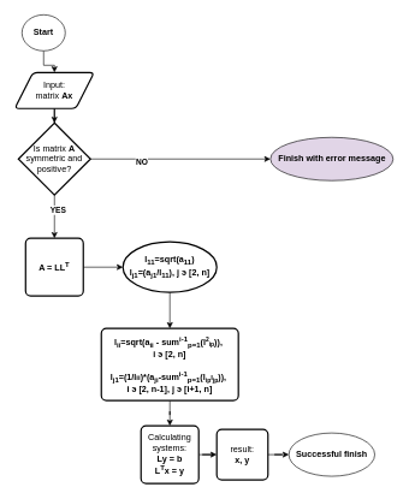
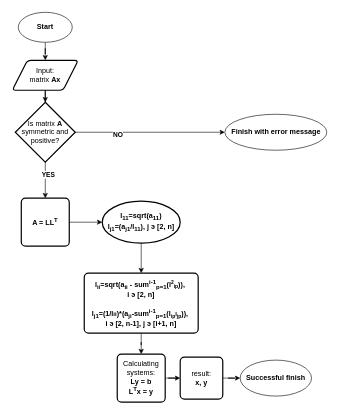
  <mxCell id="0" />
  <mxCell id="1" parent="0" />
  <mxCell id="2" style="edgeStyle=orthogonalEdgeStyle;rounded=0;orthogonalLoop=1;jettySize=auto;html=1;" edge="1" parent="1" source="3" target="5"><mxGeometry relative="1" as="geometry" /></mxCell>
- <mxCell id="3" value="&lt;b&gt;Start&lt;/b&gt;" style="ellipse;whiteSpace=wrap;html=1;" vertex="1" parent="1"><mxGeometry x="30" y="20" width="60" height="50" as="geometry" /></mxCell>
+ <mxCell id="3" value="&lt;b&gt;Start&lt;/b&gt;" style="ellipse;whiteSpace=wrap;html=1;" vertex="1" parent="1"><mxGeometry x="30" y="20" width="90" height="50" as="geometry" /></mxCell>
  <mxCell id="4" style="edgeStyle=orthogonalEdgeStyle;rounded=0;orthogonalLoop=1;jettySize=auto;html=1;" edge="1" parent="1" source="5" target="10"><mxGeometry relative="1" as="geometry" /></mxCell>
  <mxCell id="5" value="Input:&lt;br&gt;matrix &lt;b&gt;Ax&lt;/b&gt;" style="shape=parallelogram;html=1;strokeWidth=2;perimeter=parallelogramPerimeter;whiteSpace=wrap;rounded=1;arcSize=12;size=0.23;" vertex="1" parent="1"><mxGeometry x="20" y="100" width="110" height="50" as="geometry" /></mxCell>
  <mxCell id="6" style="edgeStyle=orthogonalEdgeStyle;rounded=0;orthogonalLoop=1;jettySize=auto;html=1;" edge="1" parent="1" source="10" target="11"><mxGeometry relative="1" as="geometry" /></mxCell>
  <mxCell id="7" value="&lt;b&gt;NO&lt;/b&gt;" style="edgeLabel;html=1;align=center;verticalAlign=middle;resizable=0;points=[];" vertex="1" connectable="0" parent="6"><mxGeometry x="-0.436" y="-2" relative="1" as="geometry"><mxPoint y="1" as="offset" /></mxGeometry></mxCell>
  <mxCell id="8" style="edgeStyle=orthogonalEdgeStyle;rounded=0;orthogonalLoop=1;jettySize=auto;html=1;" edge="1" parent="1" source="10" target="13"><mxGeometry relative="1" as="geometry" /></mxCell>
  <mxCell id="9" value="&lt;b&gt;YES&lt;/b&gt;" style="edgeLabel;html=1;align=center;verticalAlign=middle;resizable=0;points=[];" vertex="1" connectable="0" parent="8"><mxGeometry x="-0.325" y="4" relative="1" as="geometry"><mxPoint as="offset" /></mxGeometry></mxCell>
  <mxCell id="10" value="Is matrix &lt;b&gt;A&lt;/b&gt; symmetric and positive?" style="strokeWidth=2;html=1;shape=mxgraph.flowchart.decision;whiteSpace=wrap;" vertex="1" parent="1"><mxGeometry x="25" y="170" width="100" height="100" as="geometry" /></mxCell>
- <mxCell id="11" value="&lt;font face=&quot;Helvetica&quot;&gt;&lt;b&gt;Finish with error message&lt;/b&gt;&lt;/font&gt;" style="ellipse;whiteSpace=wrap;html=1;fillColor=#e1d5e7;" vertex="1" parent="1"><mxGeometry x="374.5" y="190" width="170" height="60" as="geometry" /></mxCell>
+ <mxCell id="11" value="&lt;font face=&quot;Helvetica&quot;&gt;&lt;b&gt;Finish with error message&lt;/b&gt;&lt;/font&gt;" style="ellipse;whiteSpace=wrap;html=1;" vertex="1" parent="1"><mxGeometry x="374.5" y="190" width="170" height="60" as="geometry" /></mxCell>
  <mxCell id="12" style="edgeStyle=orthogonalEdgeStyle;rounded=0;orthogonalLoop=1;jettySize=auto;html=1;" edge="1" parent="1" source="13" target="15"><mxGeometry relative="1" as="geometry" /></mxCell>
  <mxCell id="13" value="&lt;b&gt;A = LL&lt;sup&gt;T&lt;/sup&gt;&lt;/b&gt;" style="rounded=1;whiteSpace=wrap;html=1;absoluteArcSize=1;arcSize=14;strokeWidth=2;" vertex="1" parent="1"><mxGeometry x="35" y="330" width="80" height="80" as="geometry" /></mxCell>
  <mxCell id="14" style="edgeStyle=orthogonalEdgeStyle;rounded=0;orthogonalLoop=1;jettySize=auto;html=1;" edge="1" parent="1" source="15" target="17"><mxGeometry relative="1" as="geometry" /></mxCell>
  <mxCell id="15" value="&lt;b&gt;l&lt;sub&gt;11&lt;/sub&gt;=sqrt(a&lt;sub&gt;11&lt;/sub&gt;)&lt;/b&gt;&lt;div&gt;&lt;b&gt;l&lt;sub&gt;j1&lt;/sub&gt;=(a&lt;sub&gt;j1&lt;/sub&gt;/l&lt;sub&gt;11&lt;/sub&gt;), j э [2, n]&lt;/b&gt;&lt;/div&gt;" style="ellipse;whiteSpace=wrap;html=1;absoluteArcSize=1;arcSize=14;strokeWidth=2;" vertex="1" parent="1"><mxGeometry x="170" y="335" width="130" height="70" as="geometry" /></mxCell>
  <mxCell id="16" style="edgeStyle=orthogonalEdgeStyle;rounded=0;orthogonalLoop=1;jettySize=auto;html=1;" edge="1" parent="1" source="17" target="19"><mxGeometry relative="1" as="geometry" /></mxCell>
  <mxCell id="17" value="&lt;b&gt;l&lt;sub&gt;ii&lt;/sub&gt;=sqrt(a&lt;sub&gt;ii&lt;/sub&gt;&amp;nbsp;- sum&lt;sup&gt;i-1&lt;/sup&gt;&lt;sub&gt;p=1&lt;/sub&gt;(l&lt;span style=&quot;font-size: 10px;&quot;&gt;&lt;sup&gt;2&lt;/sup&gt;&lt;sub&gt;ip&lt;/sub&gt;&lt;/span&gt;)),&amp;nbsp;&lt;/b&gt;&lt;div&gt;&lt;b&gt;i э [2, n]&lt;/b&gt;&lt;/div&gt;&lt;div&gt;&lt;b&gt;&lt;br&gt;&lt;/b&gt;&lt;div&gt;&lt;b&gt;l&lt;sub&gt;j1&lt;/sub&gt;=(1/l&lt;span style=&quot;font-size: 10px;&quot;&gt;ii&lt;/span&gt;)*(a&lt;sub&gt;ji&lt;/sub&gt;-&lt;span style=&quot;background-color: initial;&quot;&gt;sum&lt;sup&gt;i-1&lt;/sup&gt;&lt;sub&gt;p=1&lt;/sub&gt;(l&lt;span style=&quot;font-size: 10px;&quot;&gt;&lt;sub&gt;ip&lt;/sub&gt;l&lt;sub&gt;jp&lt;/sub&gt;&lt;/span&gt;)&lt;/span&gt;&lt;span style=&quot;background-color: initial;&quot;&gt;),&amp;nbsp;&lt;/span&gt;&lt;/b&gt;&lt;/div&gt;&lt;div&gt;&lt;b&gt;&lt;span style=&quot;background-color: initial;&quot;&gt;i э [2, n-1],&amp;nbsp;&lt;/span&gt;&lt;span style=&quot;background-color: initial;&quot;&gt;j э [i+1, n]&lt;/span&gt;&lt;/b&gt;&lt;/div&gt;&lt;/div&gt;" style="rounded=1;whiteSpace=wrap;html=1;absoluteArcSize=1;arcSize=14;strokeWidth=2;" vertex="1" parent="1"><mxGeometry x="140" y="455" width="190" height="100" as="geometry" /></mxCell>
  <mxCell id="18" style="edgeStyle=orthogonalEdgeStyle;rounded=0;orthogonalLoop=1;jettySize=auto;html=1;" edge="1" parent="1" source="19" target="21"><mxGeometry relative="1" as="geometry" /></mxCell>
  <mxCell id="19" value="Calculating systems:&lt;br&gt;&lt;b&gt;Ly = b&lt;/b&gt;&lt;div&gt;&lt;b&gt;L&lt;sup&gt;T&lt;/sup&gt;x = y&lt;/b&gt;&lt;/div&gt;" style="rounded=1;whiteSpace=wrap;html=1;absoluteArcSize=1;arcSize=14;strokeWidth=2;" vertex="1" parent="1"><mxGeometry x="195" y="590" width="80" height="80" as="geometry" /></mxCell>
  <mxCell id="20" style="edgeStyle=orthogonalEdgeStyle;rounded=0;orthogonalLoop=1;jettySize=auto;html=1;" edge="1" parent="1" source="21" target="22"><mxGeometry relative="1" as="geometry" /></mxCell>
  <mxCell id="21" value="result:&lt;div&gt;&lt;b&gt;x, y&lt;/b&gt;&lt;/div&gt;" style="rounded=1;whiteSpace=wrap;html=1;absoluteArcSize=1;arcSize=14;strokeWidth=2;" vertex="1" parent="1"><mxGeometry x="300" y="595" width="71" height="70" as="geometry" /></mxCell>
  <mxCell id="22" value="&lt;font face=&quot;Helvetica&quot;&gt;&lt;b&gt;Successful finish&lt;/b&gt;&lt;/font&gt;" style="ellipse;whiteSpace=wrap;html=1;" vertex="1" parent="1"><mxGeometry x="400" y="600" width="119" height="60" as="geometry" /></mxCell>
